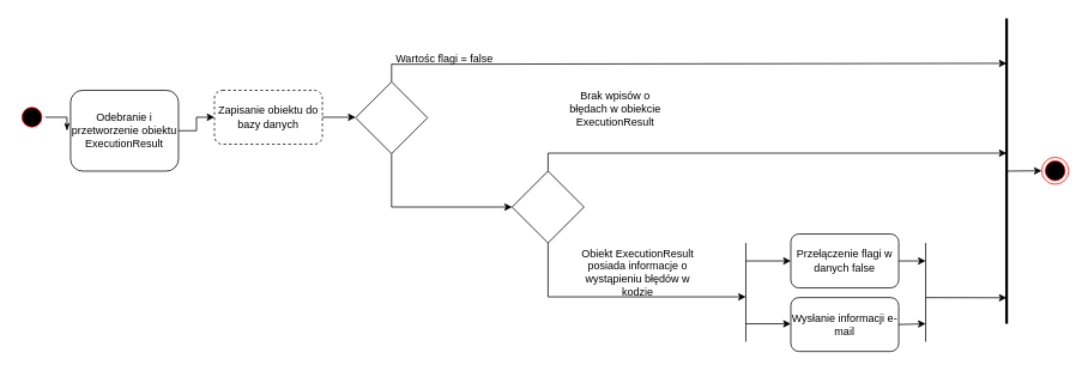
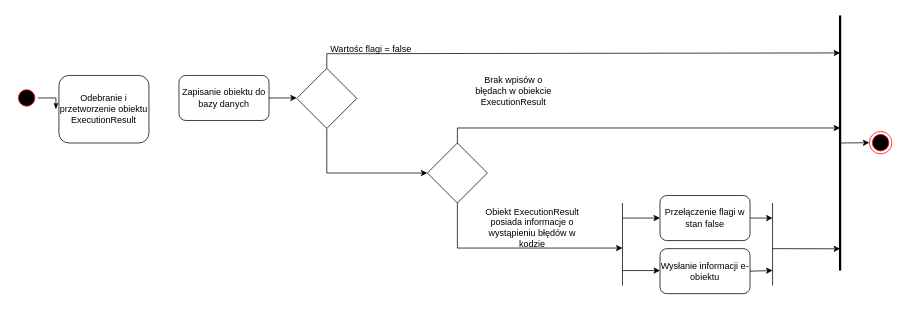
  <mxCell id="0" />
  <mxCell id="1" parent="0" />
  <mxCell id="2" style="edgeStyle=orthogonalEdgeStyle;rounded=0;orthogonalLoop=1;jettySize=auto;html=1;exitX=1;exitY=0.5;exitDx=0;exitDy=0;entryX=-0.033;entryY=0.5;entryDx=0;entryDy=0;entryPerimeter=0;endArrow=classicThin;endFill=1;strokeWidth=1;" edge="1" parent="1" source="3" target="5"><mxGeometry relative="1" as="geometry" /></mxCell>
  <mxCell id="3" value="" style="ellipse;shape=startState;fillColor=#000000;strokeColor=#ff0000;" vertex="1" parent="1"><mxGeometry x="20" y="115" width="30" height="30" as="geometry" /></mxCell>
- <mxCell id="4" style="edgeStyle=orthogonalEdgeStyle;rounded=0;orthogonalLoop=1;jettySize=auto;html=1;exitX=1;exitY=0.5;exitDx=0;exitDy=0;entryX=0;entryY=0.5;entryDx=0;entryDy=0;" edge="1" parent="1" source="5" target="27"><mxGeometry relative="1" as="geometry" /></mxCell>
  <mxCell id="5" value="Odebranie i przetworzenie obiektu ExecutionResult" style="rounded=1;whiteSpace=wrap;html=1;" vertex="1" parent="1"><mxGeometry x="78" y="100" width="120" height="90" as="geometry" /></mxCell>
  <mxCell id="6" value="" style="ellipse;shape=endState;fillColor=#000000;strokeColor=#ff0000" vertex="1" parent="1"><mxGeometry x="1158" y="174.59" width="30" height="30" as="geometry" /></mxCell>
  <mxCell id="7" style="edgeStyle=orthogonalEdgeStyle;rounded=0;orthogonalLoop=1;jettySize=auto;html=1;exitX=0.5;exitY=1;exitDx=0;exitDy=0;entryX=0;entryY=0.5;entryDx=0;entryDy=0;" edge="1" parent="1" source="9" target="19"><mxGeometry relative="1" as="geometry" /></mxCell>
  <mxCell id="8" style="edgeStyle=orthogonalEdgeStyle;rounded=0;orthogonalLoop=1;jettySize=auto;html=1;exitX=0.5;exitY=0;exitDx=0;exitDy=0;" edge="1" parent="1" source="9"><mxGeometry relative="1" as="geometry"><mxPoint x="1119" y="70" as="targetPoint" /><Array as="points"><mxPoint x="435" y="71" /><mxPoint x="1119" y="71" /></Array></mxGeometry></mxCell>
  <mxCell id="9" value="" style="rhombus;whiteSpace=wrap;html=1;rounded=0;" vertex="1" parent="1"><mxGeometry x="395" y="90.59" width="80" height="80" as="geometry" /></mxCell>
  <mxCell id="10" value="" style="endArrow=none;html=1;rounded=0;strokeWidth=3;" edge="1" parent="1"><mxGeometry width="50" height="50" relative="1" as="geometry"><mxPoint x="1119" y="360" as="sourcePoint" /><mxPoint x="1119" y="20" as="targetPoint" /></mxGeometry></mxCell>
- <mxCell id="11" value="Wysłanie informacji e-mail" style="rounded=1;whiteSpace=wrap;html=1;" vertex="1" parent="1"><mxGeometry x="879" y="330.79" width="120" height="60" as="geometry" /></mxCell>
- <mxCell id="12" value="Przełączenie flagi w danych false" style="rounded=1;whiteSpace=wrap;html=1;" vertex="1" parent="1"><mxGeometry x="879" y="260" width="120" height="60" as="geometry" /></mxCell>
+ <mxCell id="11" value="Wysłanie informacji e-obiektu" style="rounded=1;whiteSpace=wrap;html=1;" vertex="1" parent="1"><mxGeometry x="879" y="330.79" width="120" height="60" as="geometry" /></mxCell>
+ <mxCell id="12" value="Przełączenie flagi w stan false" style="rounded=1;whiteSpace=wrap;html=1;" vertex="1" parent="1"><mxGeometry x="879" y="260" width="120" height="60" as="geometry" /></mxCell>
  <mxCell id="13" value="" style="endArrow=none;html=1;rounded=0;" edge="1" parent="1"><mxGeometry width="50" height="50" relative="1" as="geometry"><mxPoint x="829" y="380" as="sourcePoint" /><mxPoint x="829" y="270" as="targetPoint" /></mxGeometry></mxCell>
  <mxCell id="14" value="" style="endArrow=classic;html=1;rounded=0;" edge="1" parent="1"><mxGeometry width="50" height="50" relative="1" as="geometry"><mxPoint x="829" y="290" as="sourcePoint" /><mxPoint x="879" y="290" as="targetPoint" /></mxGeometry></mxCell>
  <mxCell id="15" value="" style="endArrow=classic;html=1;rounded=0;" edge="1" parent="1"><mxGeometry width="50" height="50" relative="1" as="geometry"><mxPoint x="829" y="360" as="sourcePoint" /><mxPoint x="879" y="360" as="targetPoint" /></mxGeometry></mxCell>
  <mxCell id="16" value="Wartośc flagi = false" style="text;html=1;strokeColor=none;fillColor=none;align=center;verticalAlign=middle;whiteSpace=wrap;rounded=0;" vertex="1" parent="1"><mxGeometry x="434" y="50" width="120" height="30" as="geometry" /></mxCell>
  <mxCell id="17" style="edgeStyle=orthogonalEdgeStyle;rounded=0;orthogonalLoop=1;jettySize=auto;html=1;exitX=0.5;exitY=1;exitDx=0;exitDy=0;" edge="1" parent="1" source="19"><mxGeometry relative="1" as="geometry"><mxPoint x="829" y="330" as="targetPoint" /><Array as="points"><mxPoint x="609" y="330" /></Array></mxGeometry></mxCell>
  <mxCell id="18" style="edgeStyle=orthogonalEdgeStyle;rounded=0;orthogonalLoop=1;jettySize=auto;html=1;exitX=0.5;exitY=0;exitDx=0;exitDy=0;" edge="1" parent="1" source="19"><mxGeometry relative="1" as="geometry"><mxPoint x="1119" y="170" as="targetPoint" /><Array as="points"><mxPoint x="609" y="170" /></Array></mxGeometry></mxCell>
  <mxCell id="19" value="" style="rhombus;whiteSpace=wrap;html=1;" vertex="1" parent="1"><mxGeometry x="569" y="190" width="80" height="80" as="geometry" /></mxCell>
  <mxCell id="20" value="Brak wpisów o błędach w obiekcie ExecutionResult" style="text;html=1;strokeColor=none;fillColor=none;align=center;verticalAlign=middle;whiteSpace=wrap;rounded=0;" vertex="1" parent="1"><mxGeometry x="629" y="95.59" width="110" height="50" as="geometry" /></mxCell>
  <mxCell id="21" value="Obiekt ExecutionResult posiada informacje o wystąpieniu błędów w kodzie" style="text;html=1;strokeColor=none;fillColor=none;align=center;verticalAlign=middle;whiteSpace=wrap;rounded=0;" vertex="1" parent="1"><mxGeometry x="639" y="277.79" width="140" height="50" as="geometry" /></mxCell>
  <mxCell id="22" value="" style="endArrow=none;html=1;rounded=0;" edge="1" parent="1"><mxGeometry width="50" height="50" relative="1" as="geometry"><mxPoint x="1029" y="380" as="sourcePoint" /><mxPoint x="1029" y="270" as="targetPoint" /></mxGeometry></mxCell>
  <mxCell id="23" value="" style="endArrow=classic;html=1;rounded=0;exitX=1;exitY=0.5;exitDx=0;exitDy=0;" edge="1" parent="1" source="12"><mxGeometry width="50" height="50" relative="1" as="geometry"><mxPoint x="789" y="210" as="sourcePoint" /><mxPoint x="1029" y="290" as="targetPoint" /></mxGeometry></mxCell>
  <mxCell id="24" value="" style="endArrow=classic;html=1;rounded=0;exitX=1;exitY=0.5;exitDx=0;exitDy=0;" edge="1" parent="1" source="11"><mxGeometry width="50" height="50" relative="1" as="geometry"><mxPoint x="789" y="210" as="sourcePoint" /><mxPoint x="1029" y="360" as="targetPoint" /></mxGeometry></mxCell>
  <mxCell id="25" value="" style="endArrow=classic;html=1;rounded=0;" edge="1" parent="1"><mxGeometry width="50" height="50" relative="1" as="geometry"><mxPoint x="1029" y="330.79" as="sourcePoint" /><mxPoint x="1119" y="331" as="targetPoint" /></mxGeometry></mxCell>
  <mxCell id="26" style="edgeStyle=orthogonalEdgeStyle;rounded=0;orthogonalLoop=1;jettySize=auto;html=1;exitX=1;exitY=0.5;exitDx=0;exitDy=0;entryX=0;entryY=0.5;entryDx=0;entryDy=0;" edge="1" parent="1" source="27" target="9"><mxGeometry relative="1" as="geometry" /></mxCell>
- <mxCell id="27" value="Zapisanie obiektu do bazy danych" style="rounded=1;whiteSpace=wrap;html=1;dashed=1;" vertex="1" parent="1"><mxGeometry x="238" y="100" width="120" height="60" as="geometry" /></mxCell>
+ <mxCell id="27" value="Zapisanie obiektu do bazy danych" style="rounded=1;whiteSpace=wrap;html=1;" vertex="1" parent="1"><mxGeometry x="238" y="100" width="120" height="60" as="geometry" /></mxCell>
  <mxCell id="28" value="" style="endArrow=classic;html=1;rounded=0;entryX=0;entryY=0.5;entryDx=0;entryDy=0;" edge="1" parent="1" target="6"><mxGeometry width="50" height="50" relative="1" as="geometry"><mxPoint x="1119" y="190" as="sourcePoint" /><mxPoint x="799" y="160" as="targetPoint" /></mxGeometry></mxCell>
